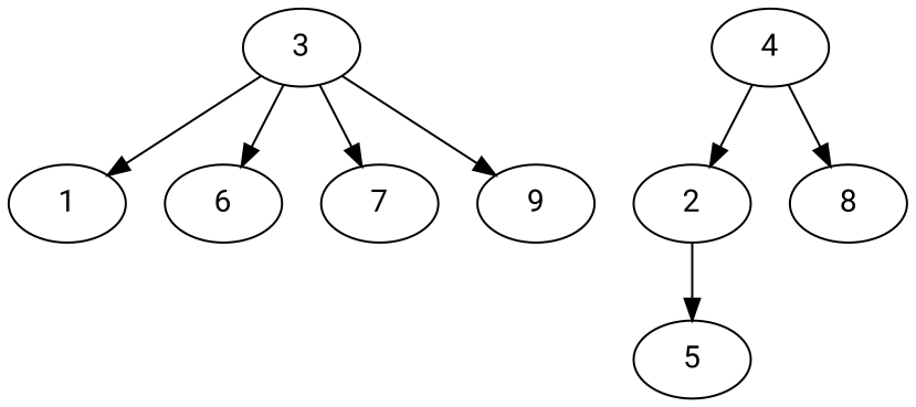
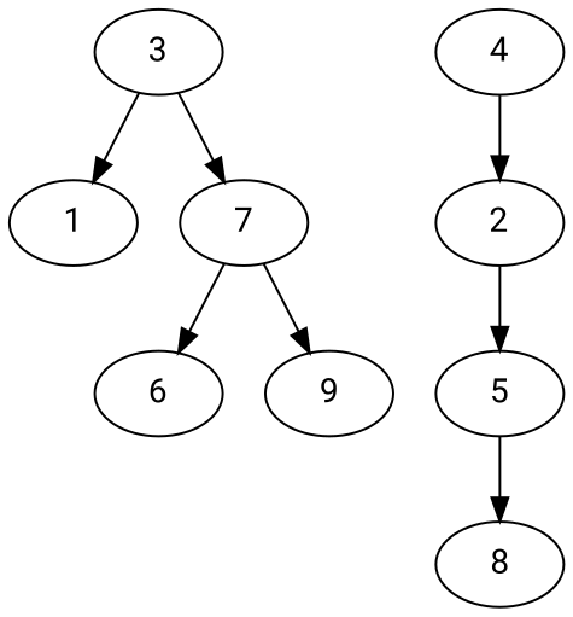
  digraph {
    fontname="Roboto Mono"
    node [alpha=0.09 fontname="Roboto Mono"]
    edge [fontname="Roboto Mono"]
    1 [alpha=0.04]
    3
    6 [alpha=0.17]
    7 [alpha=0.00]
    9 [alpha=0.20]
    2 [alpha=0.16]
    5 [alpha=0.17]
    4 [alpha=0.03]
    8
    3 -> 1
-   3 -> 6
+   7 -> 6
    3 -> 7
-   3 -> 9
+   7 -> 9
    2 -> 5
    4 -> 2
-   4 -> 8
+   5 -> 8
  }
